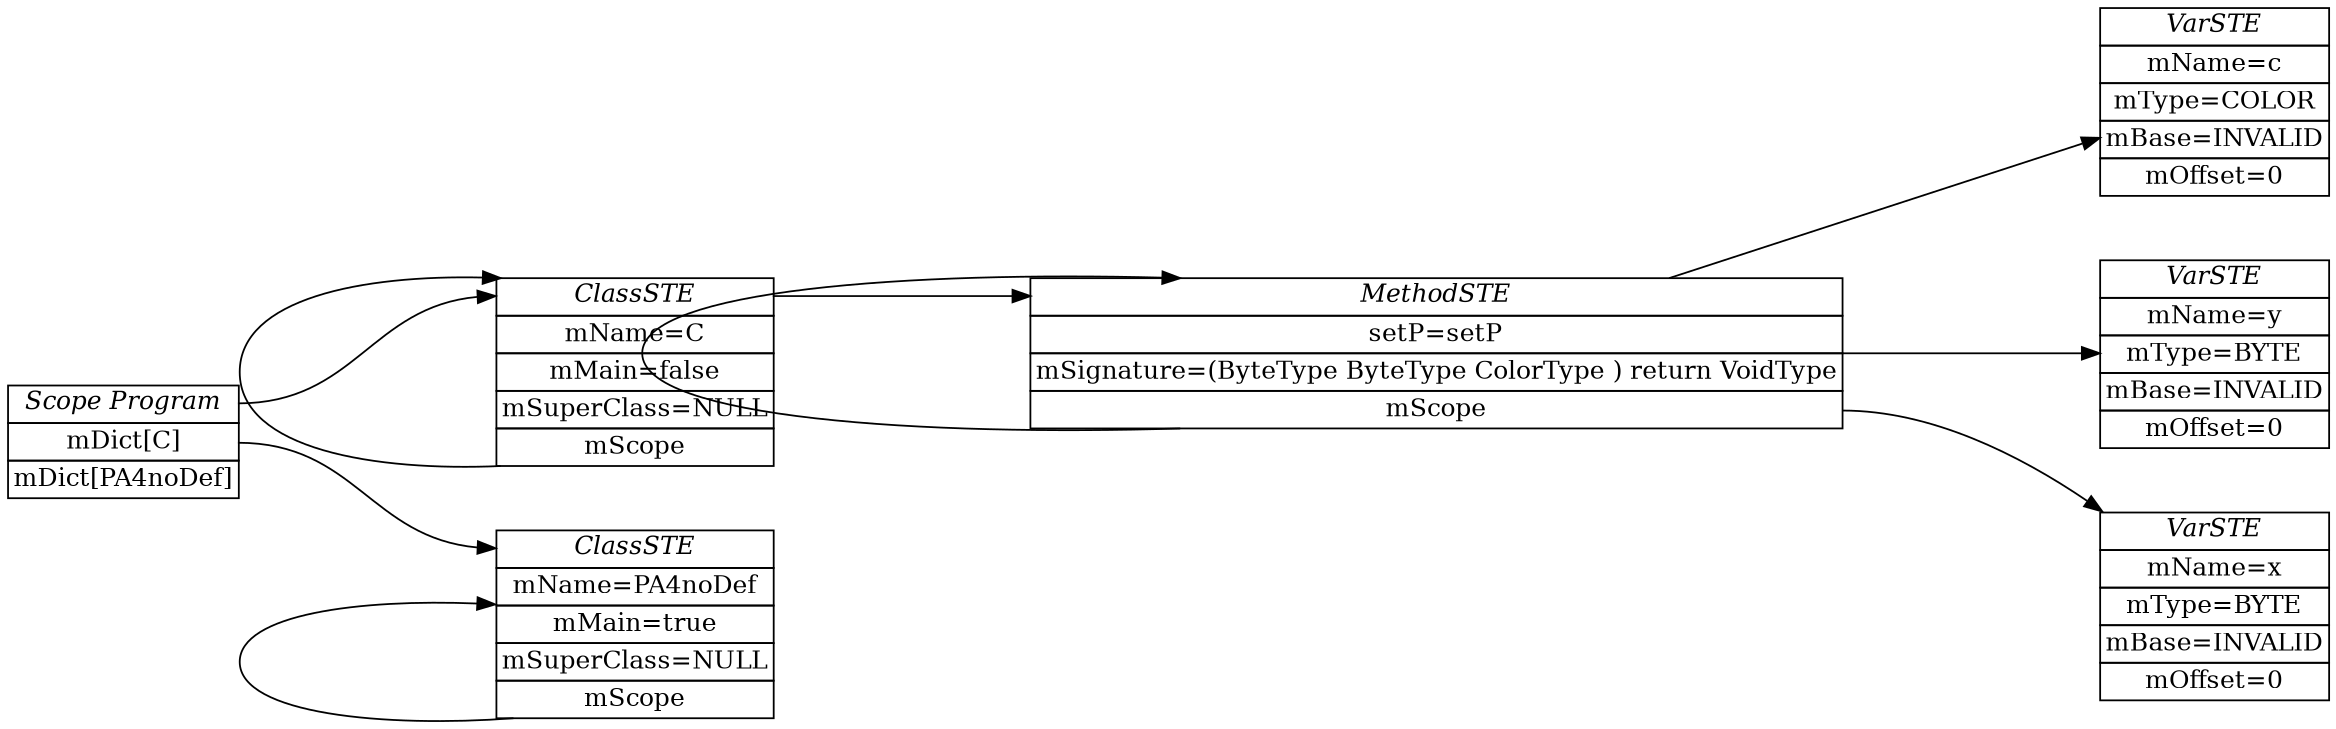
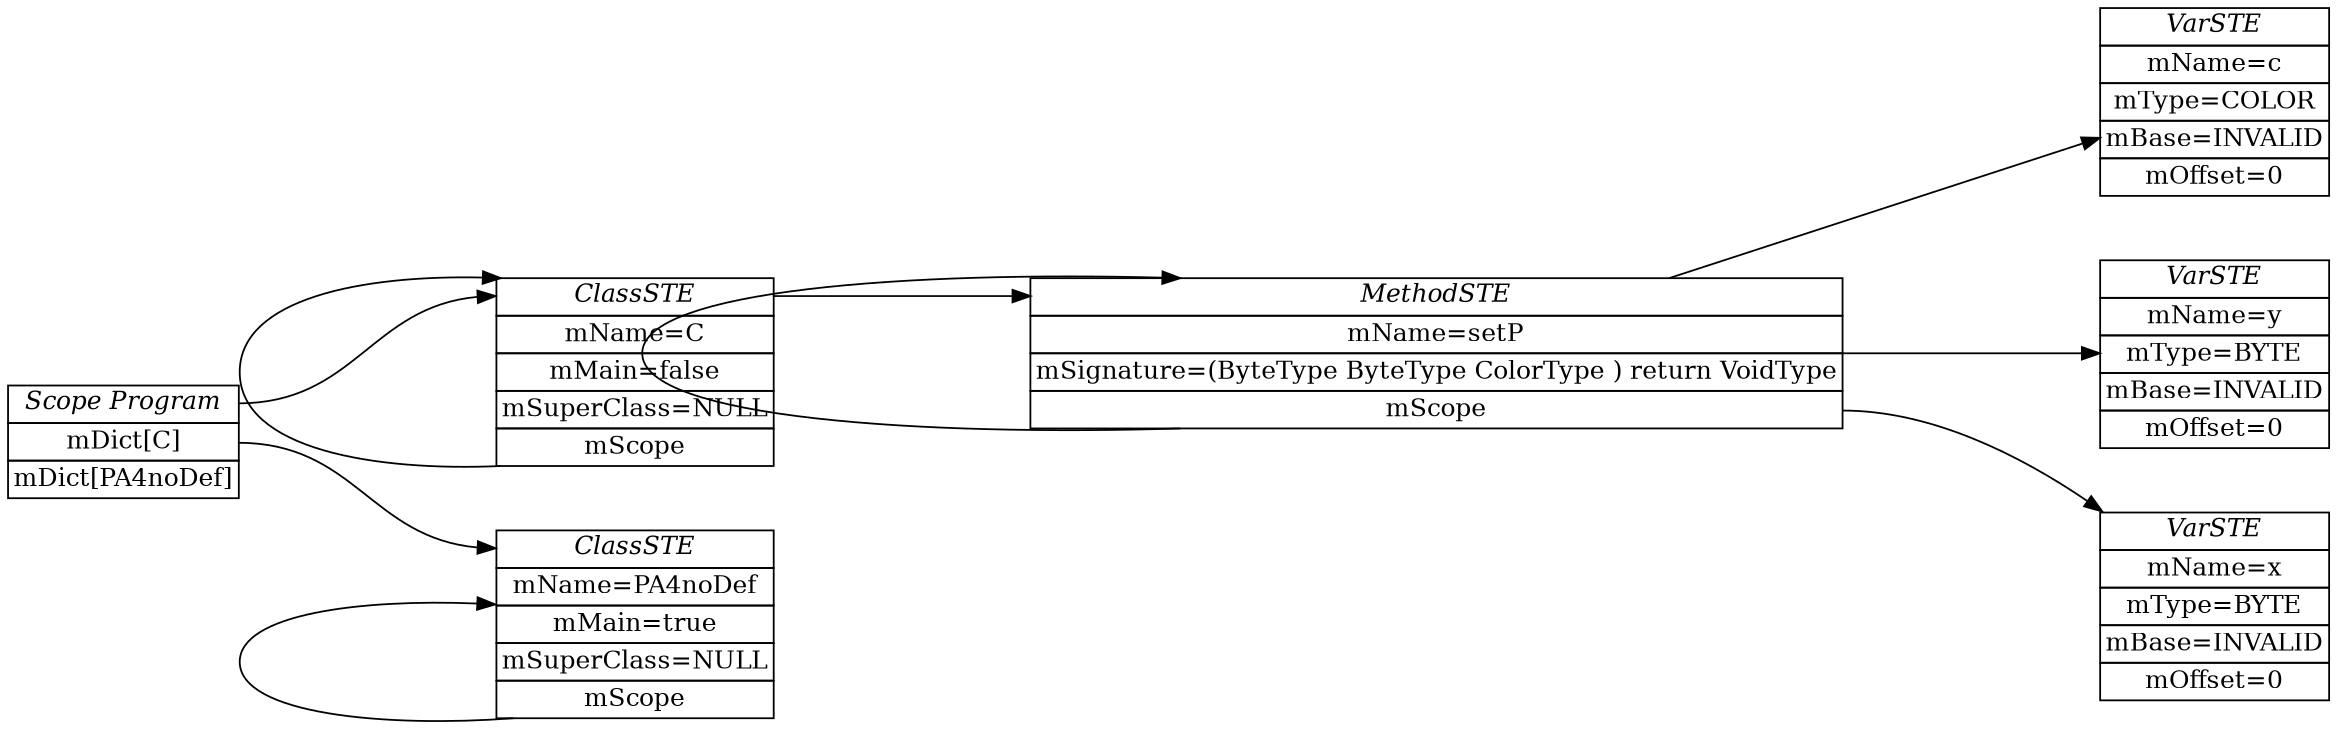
  digraph {
    nodesep=0.5
    rankdir=LR
    ranksep=2
    node [shape=plain]
    edge [headport=setP0 tailport=3]
-   n1 [label=< <table border="0" cellborder="1" cellspacing="0"> 	<tr><td port="setP0"><i>MethodSTE</i></td></tr> 	<tr><td>setP=setP</td></tr> 	<tr><td>mSignature=(ByteType ByteType ColorType ) return VoidType</td></tr> 	<tr><td port="3">mScope</td></tr> </table>>]
+   n1 [label=< <table border="0" cellborder="1" cellspacing="0"> 	<tr><td port="setP0"><i>MethodSTE</i></td></tr> 	<tr><td>mName=setP</td></tr> 	<tr><td>mSignature=(ByteType ByteType ColorType ) return VoidType</td></tr> 	<tr><td port="3">mScope</td></tr> </table>>]
    n2 [label=< <table border="0" cellborder="1" cellspacing="0"> 	<tr><td port="0"><i>VarSTE</i></td></tr> 	<tr><td>mName=c</td></tr> 	<tr><td>mType=COLOR</td></tr> 	<tr><td>mBase=INVALID</td></tr> 	<tr><td>mOffset=0</td></tr> </table>>]
    n3 [label=< <table border="0" cellborder="1" cellspacing="0"> 	<tr><td port="1"><i>VarSTE</i></td></tr> 	<tr><td>mName=y</td></tr> 	<tr><td>mType=BYTE</td></tr> 	<tr><td>mBase=INVALID</td></tr> 	<tr><td>mOffset=0</td></tr> </table>>]
    n4 [label=< <table border="0" cellborder="1" cellspacing="0"> 	<tr><td port="2"><i>VarSTE</i></td></tr> 	<tr><td>mName=x</td></tr> 	<tr><td>mType=BYTE</td></tr> 	<tr><td>mBase=INVALID</td></tr> 	<tr><td>mOffset=0</td></tr> </table>>]
    n5 [label=< <table border="0" cellborder="1" cellspacing="0"> 	<tr><td port="C0"><i>ClassSTE</i></td></tr> 	<tr><td>mName=C</td></tr> 	<tr><td>mMain=false</td></tr> 	<tr><td>mSuperClass=NULL</td></tr> 	<tr><td port="4">mScope</td></tr> </table>>]
    n6 [label=< <table border="0" cellborder="1" cellspacing="0"> 	<tr><td port="PA4noDef1"><i>ClassSTE</i></td></tr> 	<tr><td>mName=PA4noDef</td></tr> 	<tr><td>mMain=true</td></tr> 	<tr><td>mSuperClass=NULL</td></tr> 	<tr><td port="5">mScope</td></tr> </table>>]
    n7 [label=< <table border="0" cellborder="1" cellspacing="0"> 	<tr><td port="Program0"><i>Scope Program</i></td></tr> 	<tr><td port="Program1">mDict[C]</td></tr> 	<tr><td port="Program2">mDict[PA4noDef]</td></tr> </table>>]
    n1 -> n1
    n1 -> n2 [headport=1 tailport=1]
    n1 -> n3 [headport=2 tailport=2]
    n1 -> n4 [headport=3]
    n5 -> n1 [tailport=C0]
    n5 -> n5 [headport=C0 tailport=4]
    n6 -> n6 [headport=PA4noDef0 tailport=5]
    n7 -> n5 [headport=C0 tailport=Program0]
    n7 -> n6 [headport=PA4noDef1 tailport=Program1]
  }
